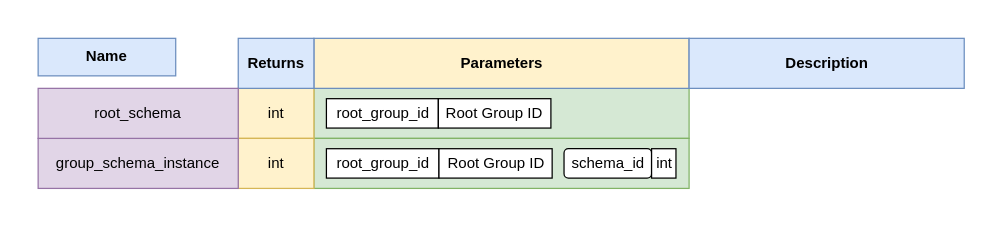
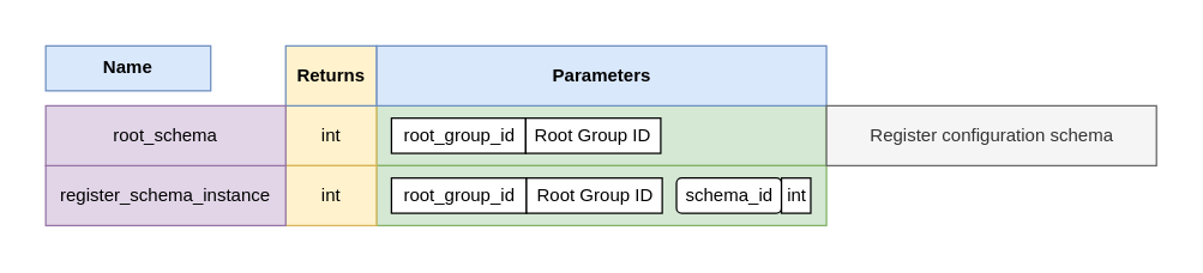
  <mxCell id="0" />
  <mxCell id="1" parent="0" />
  <mxCell id="2" value="" style="rounded=0;whiteSpace=wrap;html=1;strokeColor=none;" vertex="1" parent="1"><mxGeometry x="20" y="20" width="760" height="140" as="geometry" /></mxCell>
  <mxCell id="3" value="" style="rounded=0;whiteSpace=wrap;html=1;fillColor=#d5e8d4;strokeColor=#82b366;" parent="1" vertex="1"><mxGeometry x="250.5" y="70" width="300" height="40" as="geometry" /></mxCell>
  <mxCell id="4" value="" style="rounded=0;whiteSpace=wrap;html=1;fillColor=#d5e8d4;strokeColor=#82b366;" parent="1" vertex="1"><mxGeometry x="250.5" y="110" width="300" height="40" as="geometry" /></mxCell>
  <mxCell id="5" value="int" style="rounded=0;whiteSpace=wrap;html=1;fillColor=#fff2cc;strokeColor=#d6b656;" parent="1" vertex="1"><mxGeometry x="190" y="70" width="60.5" height="40" as="geometry" /></mxCell>
  <mxCell id="6" value="int" style="rounded=0;whiteSpace=wrap;html=1;fillColor=#fff2cc;strokeColor=#d6b656;" parent="1" vertex="1"><mxGeometry x="190" y="110" width="60.5" height="40" as="geometry" /></mxCell>
  <mxCell id="7" value="root_group_id" style="rounded=0;whiteSpace=wrap;html=1;" parent="1" vertex="1"><mxGeometry x="260.5" y="78.25" width="89.5" height="23.5" as="geometry" /></mxCell>
  <mxCell id="8" value="Root Group ID" style="rounded=0;whiteSpace=wrap;html=1;" parent="1" vertex="1"><mxGeometry x="350" y="78.25" width="90" height="23.5" as="geometry" /></mxCell>
  <mxCell id="9" value="root_group_id" style="rounded=0;whiteSpace=wrap;html=1;" parent="1" vertex="1"><mxGeometry x="260.5" y="118.25" width="90" height="23.5" as="geometry" /></mxCell>
  <mxCell id="10" value="Root Group ID" style="rounded=0;whiteSpace=wrap;html=1;" parent="1" vertex="1"><mxGeometry x="350.5" y="118.25" width="90.5" height="23.5" as="geometry" /></mxCell>
  <mxCell id="11" value="schema_id" style="whiteSpace=wrap;html=1;rounded=1;" parent="1" vertex="1"><mxGeometry x="450.5" y="118.25" width="70" height="23.5" as="geometry" /></mxCell>
  <mxCell id="12" value="int" style="rounded=0;whiteSpace=wrap;html=1;" parent="1" vertex="1"><mxGeometry x="520.5" y="118.25" width="19.5" height="23.5" as="geometry" /></mxCell>
- <mxCell id="13" value="&lt;b&gt;Parameters&lt;/b&gt;" style="rounded=0;whiteSpace=wrap;html=1;align=center;fillColor=#fff2cc;strokeColor=#6c8ebf;" parent="1" vertex="1"><mxGeometry x="250.5" y="30" width="300" height="40" as="geometry" /></mxCell>
- <mxCell id="14" value="&lt;b&gt;Returns&lt;/b&gt;" style="rounded=0;whiteSpace=wrap;html=1;align=center;fillColor=#dae8fc;strokeColor=#6c8ebf;" parent="1" vertex="1"><mxGeometry x="190" y="30" width="60.5" height="40" as="geometry" /></mxCell>
- <mxCell id="15" value="group_schema_instance" style="rounded=0;whiteSpace=wrap;html=1;fillColor=#e1d5e7;strokeColor=#9673a6;" parent="1" vertex="1"><mxGeometry x="30" y="110" width="160" height="40" as="geometry" /></mxCell>
+ <mxCell id="13" value="&lt;b&gt;Parameters&lt;/b&gt;" style="rounded=0;whiteSpace=wrap;html=1;align=center;fillColor=#dae8fc;strokeColor=#6c8ebf;" parent="1" vertex="1"><mxGeometry x="250.5" y="30" width="300" height="40" as="geometry" /></mxCell>
+ <mxCell id="14" value="&lt;b&gt;Returns&lt;/b&gt;" style="rounded=0;whiteSpace=wrap;html=1;align=center;fillColor=#fff2cc;strokeColor=#6c8ebf;" parent="1" vertex="1"><mxGeometry x="190" y="30" width="60.5" height="40" as="geometry" /></mxCell>
+ <mxCell id="15" value="register_schema_instance" style="rounded=0;whiteSpace=wrap;html=1;fillColor=#e1d5e7;strokeColor=#9673a6;" parent="1" vertex="1"><mxGeometry x="30" y="110" width="160" height="40" as="geometry" /></mxCell>
  <mxCell id="16" value="root_schema" style="rounded=0;whiteSpace=wrap;html=1;fillColor=#e1d5e7;strokeColor=#9673a6;" parent="1" vertex="1"><mxGeometry x="30" y="70" width="160" height="40" as="geometry" /></mxCell>
- <mxCell id="18" value="&lt;b&gt;Description&lt;/b&gt;" style="rounded=0;whiteSpace=wrap;html=1;align=center;fillColor=#dae8fc;strokeColor=#6c8ebf;" parent="1" vertex="1"><mxGeometry x="550.5" y="30" width="220" height="40" as="geometry" /></mxCell>
+ <mxCell id="17" value="Register configuration schema" style="rounded=0;whiteSpace=wrap;html=1;fillColor=#f5f5f5;strokeColor=#666666;fontColor=#333333;" parent="1" vertex="1"><mxGeometry x="550.5" y="70" width="220" height="40" as="geometry" /></mxCell>
  <mxCell id="19" value="&lt;b&gt;Name&lt;/b&gt;" style="rounded=0;whiteSpace=wrap;html=1;align=center;fillColor=#dae8fc;strokeColor=#6c8ebf;" parent="1" vertex="1"><mxGeometry x="30" y="30" width="110" height="30" as="geometry" /></mxCell>
